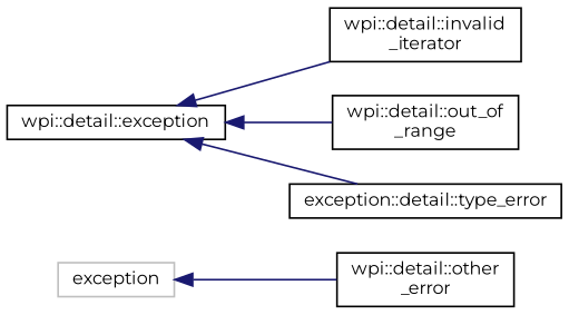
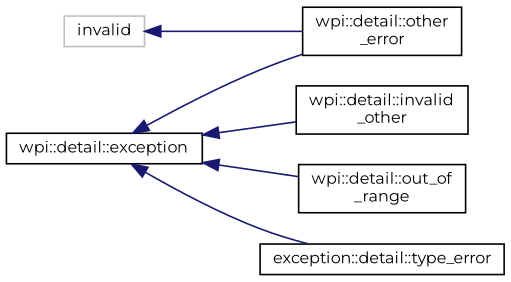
  digraph {
    fontname=Montserrat
    rankdir=LR
    node [color=black fillcolor=white fontname=Montserrat fontsize=10 shape=record style=filled]
    edge [color=midnightblue dir=back fontname=Montserrat fontsize=10 labelfontname=Helvetica labelfontsize=10 style=solid]
-   n1 [color=grey75 height=0.2 label=exception width=0.4]
+   n1 [color=grey75 height=0.2 label=invalid width=0.4]
    n2 [height=0.2 label="wpi::detail::other\l_error" width=0.4]
    n3 [height=0.2 label="wpi::detail::exception" width=0.4]
-   n4 [height=0.2 label="wpi::detail::invalid\l_iterator" width=0.4]
+   n4 [height=0.2 label="wpi::detail::invalid\l_other" width=0.4]
    n5 [height=0.2 label="wpi::detail::out_of\l_range" width=0.4]
    n6 [height=0.2 label="exception::detail::type_error" width=0.4]
    n1 -> n2
+   n3 -> n2
    n3 -> n4
    n3 -> n5
    n3 -> n6
  }
